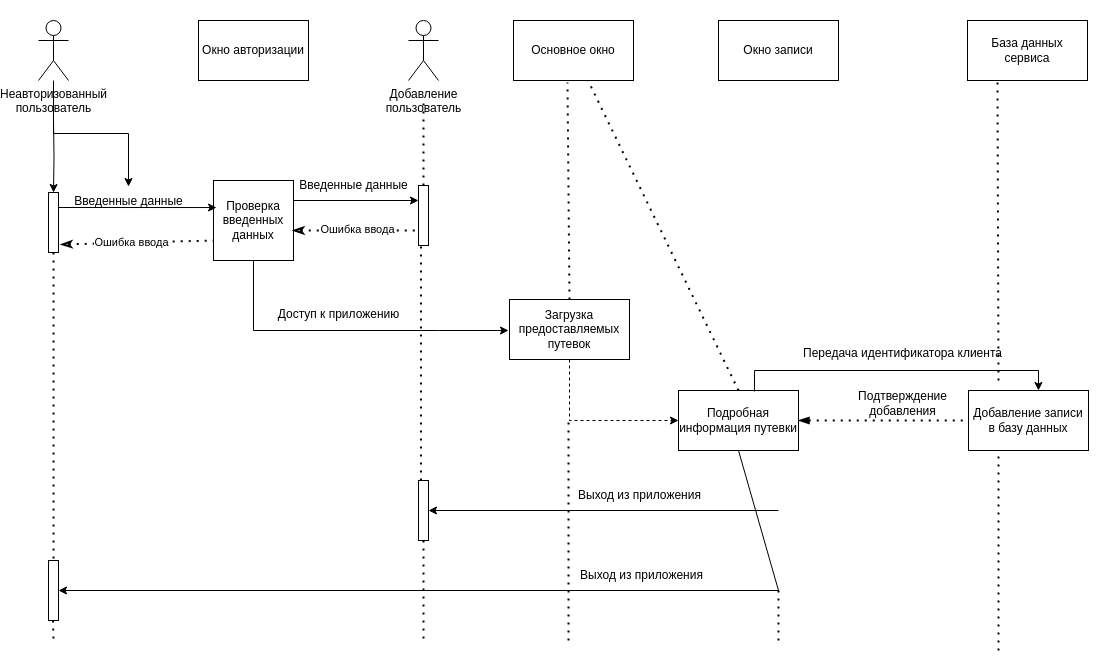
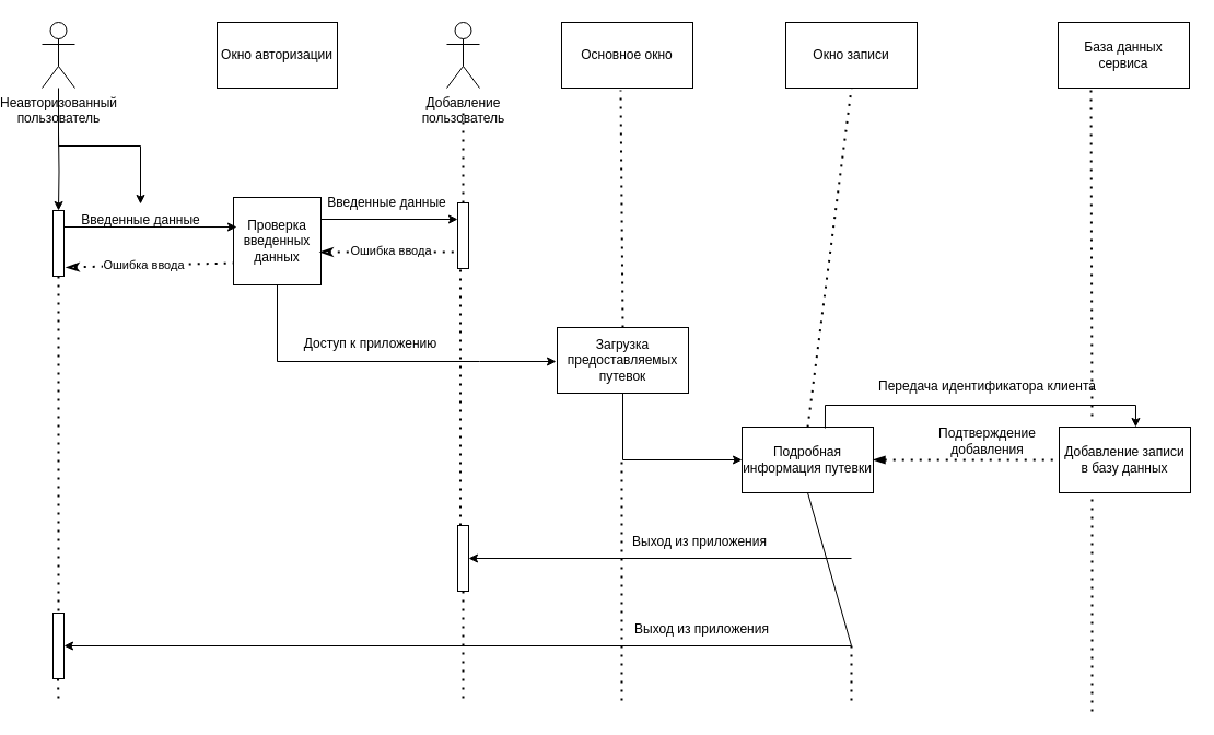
  <mxCell id="0" />
  <mxCell id="1" parent="0" />
  <mxCell id="2" style="edgeStyle=orthogonalEdgeStyle;rounded=0;orthogonalLoop=1;jettySize=auto;html=1;entryX=0.5;entryY=0;entryDx=0;entryDy=0;" edge="1" parent="1" target="5"><mxGeometry relative="1" as="geometry"><mxPoint x="35" y="120" as="sourcePoint" /></mxGeometry></mxCell>
  <mxCell id="3" value="" style="edgeStyle=orthogonalEdgeStyle;rounded=0;orthogonalLoop=1;jettySize=auto;html=1;" edge="1" parent="1" source="4" target="11"><mxGeometry relative="1" as="geometry" /></mxCell>
  <mxCell id="4" value="Неавторизованный &lt;br&gt;пользователь" style="shape=umlActor;verticalLabelPosition=bottom;verticalAlign=top;html=1;outlineConnect=0;" vertex="1" parent="1"><mxGeometry x="20" y="20" width="30" height="60" as="geometry" /></mxCell>
  <mxCell id="5" value="" style="rounded=0;whiteSpace=wrap;html=1;" vertex="1" parent="1"><mxGeometry x="30" y="192" width="10" height="60" as="geometry" /></mxCell>
  <mxCell id="6" value="Окно авторизации" style="rounded=0;whiteSpace=wrap;html=1;" vertex="1" parent="1"><mxGeometry x="180" y="20" width="110" height="60" as="geometry" /></mxCell>
  <mxCell id="7" style="edgeStyle=orthogonalEdgeStyle;rounded=0;orthogonalLoop=1;jettySize=auto;html=1;" edge="1" parent="1" source="9"><mxGeometry relative="1" as="geometry"><mxPoint x="490" y="330" as="targetPoint" /><Array as="points"><mxPoint x="235" y="330" /><mxPoint x="420" y="330" /></Array></mxGeometry></mxCell>
  <mxCell id="8" style="edgeStyle=orthogonalEdgeStyle;rounded=0;orthogonalLoop=1;jettySize=auto;html=1;exitX=1;exitY=0.25;exitDx=0;exitDy=0;entryX=0;entryY=0.25;entryDx=0;entryDy=0;" edge="1" parent="1" source="9" target="15"><mxGeometry relative="1" as="geometry" /></mxCell>
  <mxCell id="9" value="Проверка введенных данных" style="whiteSpace=wrap;html=1;aspect=fixed;" vertex="1" parent="1"><mxGeometry x="195" y="180" width="80" height="80" as="geometry" /></mxCell>
  <mxCell id="10" style="edgeStyle=orthogonalEdgeStyle;rounded=0;orthogonalLoop=1;jettySize=auto;html=1;exitX=1;exitY=0.25;exitDx=0;exitDy=0;entryX=0.038;entryY=0.338;entryDx=0;entryDy=0;entryPerimeter=0;" edge="1" parent="1" source="5" target="9"><mxGeometry relative="1" as="geometry" /></mxCell>
  <mxCell id="11" value="Введенные данные" style="text;html=1;align=center;verticalAlign=middle;resizable=0;points=[];autosize=1;strokeColor=none;fillColor=none;" vertex="1" parent="1"><mxGeometry x="45" y="186" width="130" height="30" as="geometry" /></mxCell>
  <mxCell id="12" value="" style="endArrow=none;dashed=1;html=1;dashPattern=1 3;strokeWidth=2;rounded=0;exitX=1.2;exitY=0.867;exitDx=0;exitDy=0;entryX=0;entryY=0.75;entryDx=0;entryDy=0;exitPerimeter=0;startArrow=classicThin;startFill=0;" edge="1" parent="1" source="5" target="9"><mxGeometry width="50" height="50" relative="1" as="geometry"><mxPoint x="350" y="412" as="sourcePoint" /><mxPoint x="400" y="362" as="targetPoint" /></mxGeometry></mxCell>
  <mxCell id="13" value="Ошибка ввода" style="edgeLabel;html=1;align=center;verticalAlign=middle;resizable=0;points=[];" vertex="1" connectable="0" parent="12"><mxGeometry x="-0.556" y="-2" relative="1" as="geometry"><mxPoint x="36" y="-4" as="offset" /></mxGeometry></mxCell>
  <mxCell id="14" value="Добавление&lt;br style=&quot;border-color: var(--border-color);&quot;&gt;пользователь" style="shape=umlActor;verticalLabelPosition=bottom;verticalAlign=top;html=1;outlineConnect=0;" vertex="1" parent="1"><mxGeometry x="390" y="20" width="30" height="60" as="geometry" /></mxCell>
  <mxCell id="15" value="" style="rounded=0;whiteSpace=wrap;html=1;" vertex="1" parent="1"><mxGeometry x="400" y="185" width="10" height="60" as="geometry" /></mxCell>
  <mxCell id="16" value="Доступ к приложению" style="text;html=1;align=center;verticalAlign=middle;resizable=0;points=[];autosize=1;strokeColor=none;fillColor=none;" vertex="1" parent="1"><mxGeometry x="245" y="299" width="150" height="30" as="geometry" /></mxCell>
  <mxCell id="17" value="" style="endArrow=none;dashed=1;html=1;dashPattern=1 3;strokeWidth=2;rounded=0;exitX=0.5;exitY=0;exitDx=0;exitDy=0;" edge="1" parent="1" source="15"><mxGeometry width="50" height="50" relative="1" as="geometry"><mxPoint x="350" y="360" as="sourcePoint" /><mxPoint x="405" y="100" as="targetPoint" /></mxGeometry></mxCell>
  <mxCell id="18" value="Введенные данные" style="text;html=1;align=center;verticalAlign=middle;resizable=0;points=[];autosize=1;strokeColor=none;fillColor=none;" vertex="1" parent="1"><mxGeometry x="270" y="170" width="130" height="30" as="geometry" /></mxCell>
  <mxCell id="19" value="" style="endArrow=none;dashed=1;html=1;dashPattern=1 3;strokeWidth=2;rounded=0;entryX=0;entryY=0.75;entryDx=0;entryDy=0;startArrow=classicThin;startFill=0;exitX=0.988;exitY=0.625;exitDx=0;exitDy=0;exitPerimeter=0;" edge="1" parent="1" source="9" target="15"><mxGeometry width="50" height="50" relative="1" as="geometry"><mxPoint x="290" y="230" as="sourcePoint" /><mxPoint x="383" y="230" as="targetPoint" /></mxGeometry></mxCell>
  <mxCell id="20" value="Ошибка ввода" style="edgeLabel;html=1;align=center;verticalAlign=middle;resizable=0;points=[];" vertex="1" connectable="0" parent="19"><mxGeometry x="-0.556" y="-2" relative="1" as="geometry"><mxPoint x="36" y="-4" as="offset" /></mxGeometry></mxCell>
  <mxCell id="21" value="Основное окно" style="rounded=0;whiteSpace=wrap;html=1;" vertex="1" parent="1"><mxGeometry x="495" y="20" width="120" height="60" as="geometry" /></mxCell>
- <mxCell id="22" style="edgeStyle=orthogonalEdgeStyle;rounded=0;orthogonalLoop=1;jettySize=auto;html=1;exitX=0.5;exitY=1;exitDx=0;exitDy=0;entryX=0;entryY=0.5;entryDx=0;entryDy=0;dashed=1;" edge="1" parent="1" source="23" target="26"><mxGeometry relative="1" as="geometry" /></mxCell>
+ <mxCell id="22" style="edgeStyle=orthogonalEdgeStyle;rounded=0;orthogonalLoop=1;jettySize=auto;html=1;exitX=0.5;exitY=1;exitDx=0;exitDy=0;entryX=0;entryY=0.5;entryDx=0;entryDy=0;" edge="1" parent="1" source="23" target="26"><mxGeometry relative="1" as="geometry" /></mxCell>
  <mxCell id="23" value="Загрузка предоставляемых путевок" style="rounded=0;whiteSpace=wrap;html=1;" vertex="1" parent="1"><mxGeometry x="491" y="299" width="120" height="60" as="geometry" /></mxCell>
  <mxCell id="24" value="" style="endArrow=none;dashed=1;html=1;dashPattern=1 3;strokeWidth=2;rounded=0;entryX=0.45;entryY=1.033;entryDx=0;entryDy=0;exitX=0.5;exitY=0;exitDx=0;exitDy=0;entryPerimeter=0;" edge="1" parent="1" source="23" target="21"><mxGeometry width="50" height="50" relative="1" as="geometry"><mxPoint x="350" y="360" as="sourcePoint" /><mxPoint x="400" y="310" as="targetPoint" /></mxGeometry></mxCell>
  <mxCell id="25" value="Окно записи" style="rounded=0;whiteSpace=wrap;html=1;" vertex="1" parent="1"><mxGeometry x="700" y="20" width="120" height="60" as="geometry" /></mxCell>
  <mxCell id="26" value="Подробная информация путевки" style="rounded=0;whiteSpace=wrap;html=1;" vertex="1" parent="1"><mxGeometry x="660" y="390" width="120" height="60" as="geometry" /></mxCell>
- <mxCell id="27" value="" style="endArrow=none;dashed=1;html=1;dashPattern=1 3;strokeWidth=2;rounded=0;exitX=0.5;exitY=0;exitDx=0;exitDy=0;" edge="1" parent="1" source="26" target="21"><mxGeometry width="50" height="50" relative="1" as="geometry"><mxPoint x="350" y="360" as="sourcePoint" /><mxPoint x="400" y="310" as="targetPoint" /></mxGeometry></mxCell>
+ <mxCell id="27" value="" style="endArrow=none;dashed=1;html=1;dashPattern=1 3;strokeWidth=2;rounded=0;entryX=0.5;entryY=1;entryDx=0;entryDy=0;exitX=0.5;exitY=0;exitDx=0;exitDy=0;" edge="1" parent="1" source="26" target="25"><mxGeometry width="50" height="50" relative="1" as="geometry"><mxPoint x="350" y="360" as="sourcePoint" /><mxPoint x="400" y="310" as="targetPoint" /></mxGeometry></mxCell>
  <mxCell id="28" value="База данных&lt;br&gt;сервиса" style="rounded=0;whiteSpace=wrap;html=1;" vertex="1" parent="1"><mxGeometry x="949" y="20" width="120" height="60" as="geometry" /></mxCell>
  <mxCell id="29" value="Добавление записи в базу данных" style="rounded=0;whiteSpace=wrap;html=1;" vertex="1" parent="1"><mxGeometry x="950" y="390" width="120" height="60" as="geometry" /></mxCell>
  <mxCell id="30" style="edgeStyle=orthogonalEdgeStyle;rounded=0;orthogonalLoop=1;jettySize=auto;html=1;entryX=0.583;entryY=0;entryDx=0;entryDy=0;entryPerimeter=0;exitX=0.633;exitY=0.017;exitDx=0;exitDy=0;exitPerimeter=0;" edge="1" parent="1" source="26" target="29"><mxGeometry relative="1" as="geometry" /></mxCell>
  <mxCell id="31" value="Передача идентификатора клиента" style="text;html=1;align=center;verticalAlign=middle;resizable=0;points=[];autosize=1;strokeColor=none;fillColor=none;" vertex="1" parent="1"><mxGeometry x="774" y="338" width="220" height="30" as="geometry" /></mxCell>
  <mxCell id="32" value="" style="endArrow=none;dashed=1;html=1;dashPattern=1 3;strokeWidth=2;rounded=0;entryX=0;entryY=0.5;entryDx=0;entryDy=0;exitX=1;exitY=0.5;exitDx=0;exitDy=0;startArrow=blockThin;startFill=1;" edge="1" parent="1" source="26" target="29"><mxGeometry width="50" height="50" relative="1" as="geometry"><mxPoint x="470" y="360" as="sourcePoint" /><mxPoint x="520" y="310" as="targetPoint" /></mxGeometry></mxCell>
  <mxCell id="33" value="Подтверждение &lt;br&gt;добавления" style="text;html=1;align=center;verticalAlign=middle;resizable=0;points=[];autosize=1;strokeColor=none;fillColor=none;" vertex="1" parent="1"><mxGeometry x="829" y="383" width="110" height="40" as="geometry" /></mxCell>
  <mxCell id="34" value="" style="endArrow=none;dashed=1;html=1;dashPattern=1 3;strokeWidth=2;rounded=0;entryX=0.25;entryY=1;entryDx=0;entryDy=0;" edge="1" parent="1" target="28"><mxGeometry width="50" height="50" relative="1" as="geometry"><mxPoint x="980" y="380" as="sourcePoint" /><mxPoint x="520" y="310" as="targetPoint" /></mxGeometry></mxCell>
  <mxCell id="35" value="" style="endArrow=none;dashed=1;html=1;dashPattern=1 3;strokeWidth=2;rounded=0;entryX=0.25;entryY=1;entryDx=0;entryDy=0;" edge="1" parent="1" target="29"><mxGeometry width="50" height="50" relative="1" as="geometry"><mxPoint x="980" y="650" as="sourcePoint" /><mxPoint x="520" y="310" as="targetPoint" /></mxGeometry></mxCell>
  <mxCell id="36" value="" style="endArrow=none;html=1;rounded=0;entryX=0.5;entryY=1;entryDx=0;entryDy=0;" edge="1" parent="1" target="26"><mxGeometry width="50" height="50" relative="1" as="geometry"><mxPoint x="760" y="590" as="sourcePoint" /><mxPoint x="520" y="310" as="targetPoint" /></mxGeometry></mxCell>
  <mxCell id="37" value="" style="endArrow=none;dashed=1;html=1;dashPattern=1 3;strokeWidth=2;rounded=0;" edge="1" parent="1"><mxGeometry width="50" height="50" relative="1" as="geometry"><mxPoint x="550" y="640" as="sourcePoint" /><mxPoint x="550" y="420" as="targetPoint" /></mxGeometry></mxCell>
  <mxCell id="38" value="" style="endArrow=none;dashed=1;html=1;dashPattern=1 3;strokeWidth=2;rounded=0;entryX=0.25;entryY=1;entryDx=0;entryDy=0;exitX=0.25;exitY=0;exitDx=0;exitDy=0;" edge="1" parent="1" source="39" target="15"><mxGeometry width="50" height="50" relative="1" as="geometry"><mxPoint x="403" y="450" as="sourcePoint" /><mxPoint x="520" y="310" as="targetPoint" /></mxGeometry></mxCell>
  <mxCell id="39" value="" style="rounded=0;whiteSpace=wrap;html=1;" vertex="1" parent="1"><mxGeometry x="400" y="480" width="10" height="60" as="geometry" /></mxCell>
  <mxCell id="40" value="" style="endArrow=classic;html=1;rounded=0;entryX=1;entryY=0.5;entryDx=0;entryDy=0;" edge="1" parent="1" target="39"><mxGeometry width="50" height="50" relative="1" as="geometry"><mxPoint x="760" y="510" as="sourcePoint" /><mxPoint x="520" y="310" as="targetPoint" /></mxGeometry></mxCell>
  <mxCell id="41" value="Выход из приложения" style="text;html=1;align=center;verticalAlign=middle;resizable=0;points=[];autosize=1;strokeColor=none;fillColor=none;" vertex="1" parent="1"><mxGeometry x="546" y="480" width="150" height="30" as="geometry" /></mxCell>
  <mxCell id="42" value="" style="rounded=0;whiteSpace=wrap;html=1;" vertex="1" parent="1"><mxGeometry x="30" y="560" width="10" height="60" as="geometry" /></mxCell>
  <mxCell id="43" value="" style="endArrow=classic;html=1;rounded=0;entryX=1;entryY=0.5;entryDx=0;entryDy=0;" edge="1" parent="1" target="42"><mxGeometry width="50" height="50" relative="1" as="geometry"><mxPoint x="760" y="590" as="sourcePoint" /><mxPoint x="520" y="310" as="targetPoint" /></mxGeometry></mxCell>
  <mxCell id="44" value="Выход из приложения" style="text;html=1;align=center;verticalAlign=middle;resizable=0;points=[];autosize=1;strokeColor=none;fillColor=none;" vertex="1" parent="1"><mxGeometry x="548" y="560" width="150" height="30" as="geometry" /></mxCell>
  <mxCell id="45" value="" style="endArrow=none;dashed=1;html=1;dashPattern=1 3;strokeWidth=2;rounded=0;exitX=0.5;exitY=1;exitDx=0;exitDy=0;" edge="1" parent="1" source="39"><mxGeometry width="50" height="50" relative="1" as="geometry"><mxPoint x="470" y="360" as="sourcePoint" /><mxPoint x="405" y="640" as="targetPoint" /></mxGeometry></mxCell>
  <mxCell id="46" value="" style="endArrow=none;dashed=1;html=1;dashPattern=1 3;strokeWidth=2;rounded=0;" edge="1" parent="1"><mxGeometry width="50" height="50" relative="1" as="geometry"><mxPoint x="760" y="640" as="sourcePoint" /><mxPoint x="760" y="590" as="targetPoint" /></mxGeometry></mxCell>
  <mxCell id="47" value="" style="endArrow=none;dashed=1;html=1;dashPattern=1 3;strokeWidth=2;rounded=0;exitX=0.25;exitY=1;exitDx=0;exitDy=0;" edge="1" parent="1"><mxGeometry width="50" height="50" relative="1" as="geometry"><mxPoint x="34.5" y="620" as="sourcePoint" /><mxPoint x="35" y="640" as="targetPoint" /></mxGeometry></mxCell>
  <mxCell id="48" value="" style="endArrow=none;dashed=1;html=1;dashPattern=1 3;strokeWidth=2;rounded=0;exitX=0.5;exitY=1;exitDx=0;exitDy=0;entryX=0.5;entryY=0;entryDx=0;entryDy=0;" edge="1" parent="1" source="5" target="42"><mxGeometry width="50" height="50" relative="1" as="geometry"><mxPoint x="470" y="360" as="sourcePoint" /><mxPoint x="520" y="310" as="targetPoint" /></mxGeometry></mxCell>
